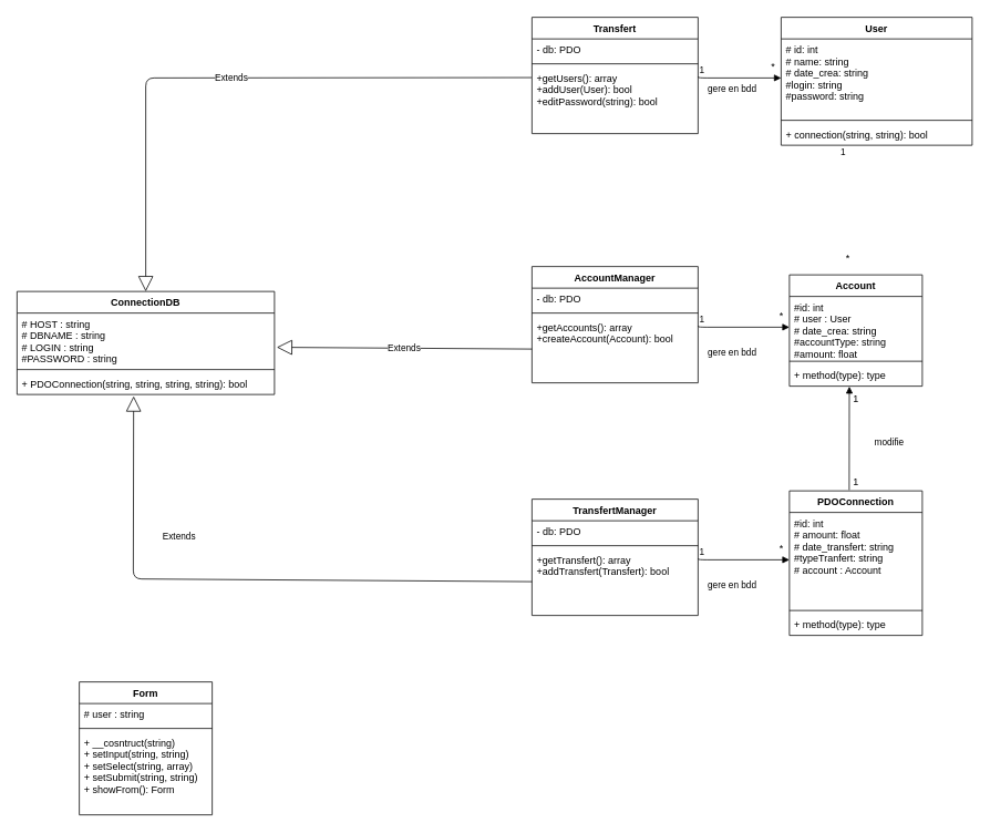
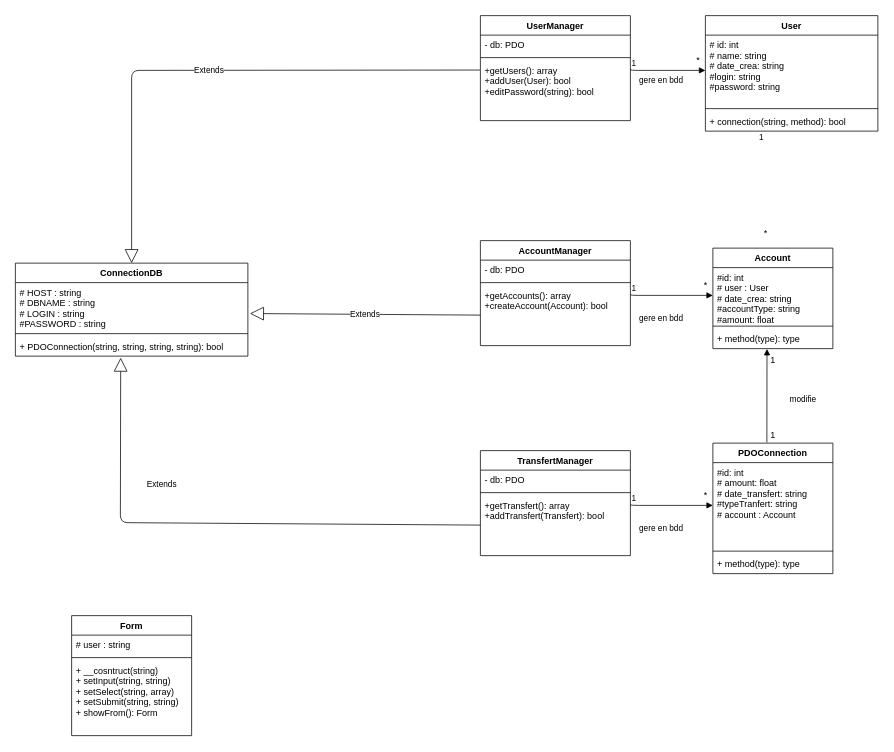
  <mxCell id="0" />
  <mxCell id="1" parent="0" />
  <mxCell id="2" value="gere en bdd" style="endArrow=block;endFill=1;html=1;edgeStyle=orthogonalEdgeStyle;align=left;verticalAlign=top;exitX=1.002;exitY=0.143;exitDx=0;exitDy=0;exitPerimeter=0;entryX=0;entryY=0.5;entryDx=0;entryDy=0;" parent="1" source="19" target="21" edge="1"><mxGeometry x="-0.778" relative="1" as="geometry"><mxPoint x="850" y="90" as="sourcePoint" /><mxPoint x="1010" y="90" as="targetPoint" /><Array as="points"><mxPoint x="840" y="93" /></Array><mxPoint as="offset" /></mxGeometry></mxCell>
  <mxCell id="3" value="1" style="edgeLabel;resizable=0;html=1;align=left;verticalAlign=bottom;" parent="2" connectable="0" vertex="1"><mxGeometry x="-1" relative="1" as="geometry" /></mxCell>
  <mxCell id="4" value="gere en bdd" style="endArrow=block;endFill=1;html=1;edgeStyle=orthogonalEdgeStyle;align=left;verticalAlign=top;exitX=1.002;exitY=0.143;exitDx=0;exitDy=0;exitPerimeter=0;entryX=0;entryY=0.5;entryDx=0;entryDy=0;" parent="1" source="27" target="29" edge="1"><mxGeometry x="-0.798" y="-17" relative="1" as="geometry"><mxPoint x="850" y="390" as="sourcePoint" /><mxPoint x="1010" y="390" as="targetPoint" /><Array as="points"><mxPoint x="840" y="393" /></Array><mxPoint as="offset" /></mxGeometry></mxCell>
  <mxCell id="5" value="1" style="edgeLabel;resizable=0;html=1;align=left;verticalAlign=bottom;" parent="4" connectable="0" vertex="1"><mxGeometry x="-1" relative="1" as="geometry" /></mxCell>
  <mxCell id="6" value="*" style="text;html=1;align=center;verticalAlign=middle;resizable=0;points=[];autosize=1;" parent="1" vertex="1"><mxGeometry x="920" y="70" width="20" height="20" as="geometry" /></mxCell>
  <mxCell id="7" value="*" style="text;html=1;align=center;verticalAlign=middle;resizable=0;points=[];autosize=1;" parent="1" vertex="1"><mxGeometry x="930" y="370" width="20" height="20" as="geometry" /></mxCell>
  <mxCell id="8" value="1" style="edgeLabel;resizable=0;html=1;align=left;verticalAlign=bottom;" parent="1" connectable="0" vertex="1"><mxGeometry x="1010" y="190" as="geometry" /></mxCell>
  <mxCell id="9" value="*" style="text;html=1;align=center;verticalAlign=middle;resizable=0;points=[];autosize=1;" parent="1" vertex="1"><mxGeometry x="1010" y="300" width="20" height="20" as="geometry" /></mxCell>
  <mxCell id="10" value="gere en bdd" style="endArrow=block;endFill=1;html=1;edgeStyle=orthogonalEdgeStyle;align=left;verticalAlign=top;exitX=1.002;exitY=0.143;exitDx=0;exitDy=0;exitPerimeter=0;entryX=0;entryY=0.5;entryDx=0;entryDy=0;" parent="1" source="35" target="37" edge="1"><mxGeometry x="-0.798" y="-17" relative="1" as="geometry"><mxPoint x="850" y="670" as="sourcePoint" /><mxPoint x="1010" y="670" as="targetPoint" /><Array as="points"><mxPoint x="840" y="673" /></Array><mxPoint as="offset" /></mxGeometry></mxCell>
  <mxCell id="11" value="1" style="edgeLabel;resizable=0;html=1;align=left;verticalAlign=bottom;" parent="10" connectable="0" vertex="1"><mxGeometry x="-1" relative="1" as="geometry" /></mxCell>
  <mxCell id="12" value="*" style="text;html=1;align=center;verticalAlign=middle;resizable=0;points=[];autosize=1;" parent="1" vertex="1"><mxGeometry x="930" y="650" width="20" height="20" as="geometry" /></mxCell>
  <mxCell id="13" value="modifie" style="html=1;verticalAlign=bottom;endArrow=block;entryX=0.451;entryY=1.015;entryDx=0;entryDy=0;entryPerimeter=0;" parent="1" target="31" edge="1"><mxGeometry x="-0.213" y="-48" width="80" relative="1" as="geometry"><mxPoint x="1022" y="589" as="sourcePoint" /><mxPoint x="1060" y="530" as="targetPoint" /><mxPoint as="offset" /></mxGeometry></mxCell>
  <mxCell id="14" value="1" style="text;html=1;align=center;verticalAlign=middle;resizable=0;points=[];autosize=1;" parent="1" vertex="1"><mxGeometry x="1020" y="570" width="20" height="20" as="geometry" /></mxCell>
  <mxCell id="15" value="1" style="text;html=1;align=center;verticalAlign=middle;resizable=0;points=[];autosize=1;" parent="1" vertex="1"><mxGeometry x="1020" y="470" width="20" height="20" as="geometry" /></mxCell>
- <mxCell id="16" value="Transfert&#10;" style="swimlane;fontStyle=1;align=center;verticalAlign=top;childLayout=stackLayout;horizontal=1;startSize=26;horizontalStack=0;resizeParent=1;resizeParentMax=0;resizeLast=0;collapsible=1;marginBottom=0;" parent="1" vertex="1"><mxGeometry x="640" y="20" width="200" height="140" as="geometry" /></mxCell>
+ <mxCell id="16" value="UserManager&#10;" style="swimlane;fontStyle=1;align=center;verticalAlign=top;childLayout=stackLayout;horizontal=1;startSize=26;horizontalStack=0;resizeParent=1;resizeParentMax=0;resizeLast=0;collapsible=1;marginBottom=0;" parent="1" vertex="1"><mxGeometry x="640" y="20" width="200" height="140" as="geometry" /></mxCell>
  <mxCell id="17" value="- db: PDO" style="text;strokeColor=none;fillColor=none;align=left;verticalAlign=top;spacingLeft=4;spacingRight=4;overflow=hidden;rotatable=0;points=[[0,0.5],[1,0.5]];portConstraint=eastwest;" parent="16" vertex="1"><mxGeometry y="26" width="200" height="26" as="geometry" /></mxCell>
  <mxCell id="18" value="" style="line;strokeWidth=1;fillColor=none;align=left;verticalAlign=middle;spacingTop=-1;spacingLeft=3;spacingRight=3;rotatable=0;labelPosition=right;points=[];portConstraint=eastwest;" parent="16" vertex="1"><mxGeometry y="52" width="200" height="8" as="geometry" /></mxCell>
  <mxCell id="19" value="+getUsers(): array&#10;+addUser(User): bool&#10;+editPassword(string): bool" style="text;strokeColor=none;fillColor=none;align=left;verticalAlign=top;spacingLeft=4;spacingRight=4;overflow=hidden;rotatable=0;points=[[0,0.5],[1,0.5]];portConstraint=eastwest;" parent="16" vertex="1"><mxGeometry y="60" width="200" height="80" as="geometry" /></mxCell>
  <mxCell id="20" value="User" style="swimlane;fontStyle=1;align=center;verticalAlign=top;childLayout=stackLayout;horizontal=1;startSize=26;horizontalStack=0;resizeParent=1;resizeParentMax=0;resizeLast=0;collapsible=1;marginBottom=0;" parent="1" vertex="1"><mxGeometry x="940" y="20" width="230" height="154" as="geometry" /></mxCell>
  <mxCell id="21" value="# id: int&#10;# name: string&#10;# date_crea: string&#10;#login: string&#10;#password: string" style="text;strokeColor=none;fillColor=none;align=left;verticalAlign=top;spacingLeft=4;spacingRight=4;overflow=hidden;rotatable=0;points=[[0,0.5],[1,0.5]];portConstraint=eastwest;" parent="20" vertex="1"><mxGeometry y="26" width="230" height="94" as="geometry" /></mxCell>
  <mxCell id="22" value="" style="line;strokeWidth=1;fillColor=none;align=left;verticalAlign=middle;spacingTop=-1;spacingLeft=3;spacingRight=3;rotatable=0;labelPosition=right;points=[];portConstraint=eastwest;" parent="20" vertex="1"><mxGeometry y="120" width="230" height="8" as="geometry" /></mxCell>
- <mxCell id="23" value="+ connection(string, string): bool" style="text;strokeColor=none;fillColor=none;align=left;verticalAlign=top;spacingLeft=4;spacingRight=4;overflow=hidden;rotatable=0;points=[[0,0.5],[1,0.5]];portConstraint=eastwest;" parent="20" vertex="1"><mxGeometry y="128" width="230" height="26" as="geometry" /></mxCell>
+ <mxCell id="23" value="+ connection(string, method): bool" style="text;strokeColor=none;fillColor=none;align=left;verticalAlign=top;spacingLeft=4;spacingRight=4;overflow=hidden;rotatable=0;points=[[0,0.5],[1,0.5]];portConstraint=eastwest;" parent="20" vertex="1"><mxGeometry y="128" width="230" height="26" as="geometry" /></mxCell>
  <mxCell id="24" value="AccountManager&#10;" style="swimlane;fontStyle=1;align=center;verticalAlign=top;childLayout=stackLayout;horizontal=1;startSize=26;horizontalStack=0;resizeParent=1;resizeParentMax=0;resizeLast=0;collapsible=1;marginBottom=0;" parent="1" vertex="1"><mxGeometry x="640" y="320" width="200" height="140" as="geometry" /></mxCell>
  <mxCell id="25" value="- db: PDO" style="text;strokeColor=none;fillColor=none;align=left;verticalAlign=top;spacingLeft=4;spacingRight=4;overflow=hidden;rotatable=0;points=[[0,0.5],[1,0.5]];portConstraint=eastwest;" parent="24" vertex="1"><mxGeometry y="26" width="200" height="26" as="geometry" /></mxCell>
  <mxCell id="26" value="" style="line;strokeWidth=1;fillColor=none;align=left;verticalAlign=middle;spacingTop=-1;spacingLeft=3;spacingRight=3;rotatable=0;labelPosition=right;points=[];portConstraint=eastwest;" parent="24" vertex="1"><mxGeometry y="52" width="200" height="8" as="geometry" /></mxCell>
  <mxCell id="27" value="+getAccounts(): array&#10;+createAccount(Account): bool&#10;" style="text;strokeColor=none;fillColor=none;align=left;verticalAlign=top;spacingLeft=4;spacingRight=4;overflow=hidden;rotatable=0;points=[[0,0.5],[1,0.5]];portConstraint=eastwest;" parent="24" vertex="1"><mxGeometry y="60" width="200" height="80" as="geometry" /></mxCell>
  <mxCell id="28" value="Account&#10;" style="swimlane;fontStyle=1;align=center;verticalAlign=top;childLayout=stackLayout;horizontal=1;startSize=26;horizontalStack=0;resizeParent=1;resizeParentMax=0;resizeLast=0;collapsible=1;marginBottom=0;" parent="1" vertex="1"><mxGeometry x="950" y="330" width="160" height="134" as="geometry" /></mxCell>
  <mxCell id="29" value="#id: int&#10;# user : User&#10;# date_crea: string&#10;#accountType: string&#10;#amount: float" style="text;strokeColor=none;fillColor=none;align=left;verticalAlign=top;spacingLeft=4;spacingRight=4;overflow=hidden;rotatable=0;points=[[0,0.5],[1,0.5]];portConstraint=eastwest;" parent="28" vertex="1"><mxGeometry y="26" width="160" height="74" as="geometry" /></mxCell>
  <mxCell id="30" value="" style="line;strokeWidth=1;fillColor=none;align=left;verticalAlign=middle;spacingTop=-1;spacingLeft=3;spacingRight=3;rotatable=0;labelPosition=right;points=[];portConstraint=eastwest;" parent="28" vertex="1"><mxGeometry y="100" width="160" height="8" as="geometry" /></mxCell>
  <mxCell id="31" value="+ method(type): type" style="text;strokeColor=none;fillColor=none;align=left;verticalAlign=top;spacingLeft=4;spacingRight=4;overflow=hidden;rotatable=0;points=[[0,0.5],[1,0.5]];portConstraint=eastwest;" parent="28" vertex="1"><mxGeometry y="108" width="160" height="26" as="geometry" /></mxCell>
  <mxCell id="32" value="TransfertManager&#10;" style="swimlane;fontStyle=1;align=center;verticalAlign=top;childLayout=stackLayout;horizontal=1;startSize=26;horizontalStack=0;resizeParent=1;resizeParentMax=0;resizeLast=0;collapsible=1;marginBottom=0;" parent="1" vertex="1"><mxGeometry x="640" y="600" width="200" height="140" as="geometry" /></mxCell>
  <mxCell id="33" value="- db: PDO" style="text;strokeColor=none;fillColor=none;align=left;verticalAlign=top;spacingLeft=4;spacingRight=4;overflow=hidden;rotatable=0;points=[[0,0.5],[1,0.5]];portConstraint=eastwest;" parent="32" vertex="1"><mxGeometry y="26" width="200" height="26" as="geometry" /></mxCell>
  <mxCell id="34" value="" style="line;strokeWidth=1;fillColor=none;align=left;verticalAlign=middle;spacingTop=-1;spacingLeft=3;spacingRight=3;rotatable=0;labelPosition=right;points=[];portConstraint=eastwest;" parent="32" vertex="1"><mxGeometry y="52" width="200" height="8" as="geometry" /></mxCell>
  <mxCell id="35" value="+getTransfert(): array&#10;+addTransfert(Transfert): bool&#10;" style="text;strokeColor=none;fillColor=none;align=left;verticalAlign=top;spacingLeft=4;spacingRight=4;overflow=hidden;rotatable=0;points=[[0,0.5],[1,0.5]];portConstraint=eastwest;" parent="32" vertex="1"><mxGeometry y="60" width="200" height="80" as="geometry" /></mxCell>
  <mxCell id="36" value="PDOConnection" style="swimlane;fontStyle=1;align=center;verticalAlign=top;childLayout=stackLayout;horizontal=1;startSize=26;horizontalStack=0;resizeParent=1;resizeParentMax=0;resizeLast=0;collapsible=1;marginBottom=0;" parent="1" vertex="1"><mxGeometry x="950" y="590" width="160" height="174" as="geometry" /></mxCell>
  <mxCell id="37" value="#id: int&#10;# amount: float&#10;# date_transfert: string&#10;#typeTranfert: string&#10;# account : Account" style="text;strokeColor=none;fillColor=none;align=left;verticalAlign=top;spacingLeft=4;spacingRight=4;overflow=hidden;rotatable=0;points=[[0,0.5],[1,0.5]];portConstraint=eastwest;" parent="36" vertex="1"><mxGeometry y="26" width="160" height="114" as="geometry" /></mxCell>
  <mxCell id="38" value="" style="line;strokeWidth=1;fillColor=none;align=left;verticalAlign=middle;spacingTop=-1;spacingLeft=3;spacingRight=3;rotatable=0;labelPosition=right;points=[];portConstraint=eastwest;" parent="36" vertex="1"><mxGeometry y="140" width="160" height="8" as="geometry" /></mxCell>
  <mxCell id="39" value="+ method(type): type" style="text;strokeColor=none;fillColor=none;align=left;verticalAlign=top;spacingLeft=4;spacingRight=4;overflow=hidden;rotatable=0;points=[[0,0.5],[1,0.5]];portConstraint=eastwest;" parent="36" vertex="1"><mxGeometry y="148" width="160" height="26" as="geometry" /></mxCell>
  <mxCell id="40" value="Extends" style="endArrow=block;endSize=16;endFill=0;html=1;entryX=1.009;entryY=0.644;entryDx=0;entryDy=0;entryPerimeter=0;" edge="1" parent="1" source="27" target="42"><mxGeometry width="160" relative="1" as="geometry"><mxPoint x="400" y="500" as="sourcePoint" /><mxPoint x="560" y="500" as="targetPoint" /></mxGeometry></mxCell>
  <mxCell id="41" value="ConnectionDB" style="swimlane;fontStyle=1;align=center;verticalAlign=top;childLayout=stackLayout;horizontal=1;startSize=26;horizontalStack=0;resizeParent=1;resizeParentMax=0;resizeLast=0;collapsible=1;marginBottom=0;" vertex="1" parent="1"><mxGeometry x="20" y="350" width="310" height="124" as="geometry" /></mxCell>
  <mxCell id="42" value="# HOST : string&#10;# DBNAME : string&#10;# LOGIN : string&#10;#PASSWORD : string" style="text;strokeColor=none;fillColor=none;align=left;verticalAlign=top;spacingLeft=4;spacingRight=4;overflow=hidden;rotatable=0;points=[[0,0.5],[1,0.5]];portConstraint=eastwest;" vertex="1" parent="41"><mxGeometry y="26" width="310" height="64" as="geometry" /></mxCell>
  <mxCell id="43" value="" style="line;strokeWidth=1;fillColor=none;align=left;verticalAlign=middle;spacingTop=-1;spacingLeft=3;spacingRight=3;rotatable=0;labelPosition=right;points=[];portConstraint=eastwest;" vertex="1" parent="41"><mxGeometry y="90" width="310" height="8" as="geometry" /></mxCell>
  <mxCell id="44" value="+ PDOConnection(string, string, string, string): bool" style="text;strokeColor=none;fillColor=none;align=left;verticalAlign=top;spacingLeft=4;spacingRight=4;overflow=hidden;rotatable=0;points=[[0,0.5],[1,0.5]];portConstraint=eastwest;" vertex="1" parent="41"><mxGeometry y="98" width="310" height="26" as="geometry" /></mxCell>
  <mxCell id="45" value="Extends" style="endArrow=block;endSize=16;endFill=0;html=1;entryX=0.5;entryY=0;entryDx=0;entryDy=0;exitX=-0.003;exitY=0.157;exitDx=0;exitDy=0;exitPerimeter=0;" edge="1" parent="1" source="19" target="41"><mxGeometry width="160" relative="1" as="geometry"><mxPoint x="370" y="89.41" as="sourcePoint" /><mxPoint x="530" y="89.41" as="targetPoint" /><Array as="points"><mxPoint x="175" y="93" /></Array></mxGeometry></mxCell>
  <mxCell id="46" value="Extends" style="endArrow=block;endSize=16;endFill=0;html=1;entryX=0.453;entryY=1.079;entryDx=0;entryDy=0;entryPerimeter=0;" edge="1" parent="1" source="35" target="44"><mxGeometry x="0.125" y="-36" width="160" relative="1" as="geometry"><mxPoint x="370" y="690" as="sourcePoint" /><mxPoint x="530" y="690" as="targetPoint" /><Array as="points"><mxPoint x="160" y="696" /></Array><mxPoint x="-31" y="-16" as="offset" /></mxGeometry></mxCell>
  <mxCell id="47" value="Form" style="swimlane;fontStyle=1;align=center;verticalAlign=top;childLayout=stackLayout;horizontal=1;startSize=26;horizontalStack=0;resizeParent=1;resizeParentMax=0;resizeLast=0;collapsible=1;marginBottom=0;" vertex="1" parent="1"><mxGeometry x="95" y="820" width="160" height="160" as="geometry" /></mxCell>
  <mxCell id="48" value="# user : string" style="text;strokeColor=none;fillColor=none;align=left;verticalAlign=top;spacingLeft=4;spacingRight=4;overflow=hidden;rotatable=0;points=[[0,0.5],[1,0.5]];portConstraint=eastwest;" vertex="1" parent="47"><mxGeometry y="26" width="160" height="26" as="geometry" /></mxCell>
  <mxCell id="49" value="" style="line;strokeWidth=1;fillColor=none;align=left;verticalAlign=middle;spacingTop=-1;spacingLeft=3;spacingRight=3;rotatable=0;labelPosition=right;points=[];portConstraint=eastwest;" vertex="1" parent="47"><mxGeometry y="52" width="160" height="8" as="geometry" /></mxCell>
  <mxCell id="50" value="+ __cosntruct(string)&#10;+ setInput(string, string)&#10;+ setSelect(string, array)&#10;+ setSubmit(string, string)&#10;+ showFrom(): Form" style="text;strokeColor=none;fillColor=none;align=left;verticalAlign=top;spacingLeft=4;spacingRight=4;overflow=hidden;rotatable=0;points=[[0,0.5],[1,0.5]];portConstraint=eastwest;" vertex="1" parent="47"><mxGeometry y="60" width="160" height="100" as="geometry" /></mxCell>
